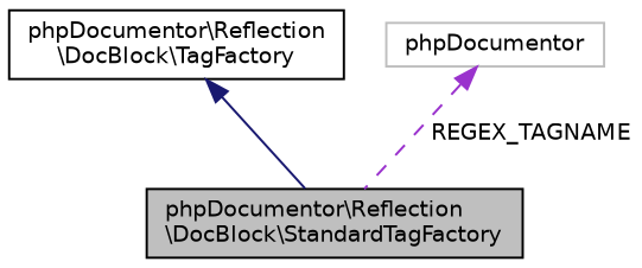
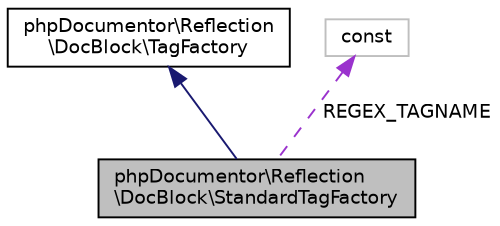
  digraph {
    node [color=black fillcolor=white fontname=Helvetica fontsize=10 shape=record style=filled]
    edge [dir=back fontname=Helvetica fontsize=10 labelfontname=Helvetica labelfontsize=10]
    n1 [fillcolor=grey75 fontcolor=black height=0.2 label="phpDocumentor\\Reflection\l\\DocBlock\\StandardTagFactory" width=0.4]
    n2 [height=0.2 label="phpDocumentor\\Reflection\l\\DocBlock\\TagFactory" width=0.4]
-   n3 [color=grey75 height=0.2 label=phpDocumentor width=0.4]
+   n3 [color=grey75 height=0.2 label=const width=0.4]
    n2 -> n1 [color=midnightblue style=solid]
    n3 -> n1 [color=darkorchid3 label=" REGEX_TAGNAME" style=dashed]
  }
